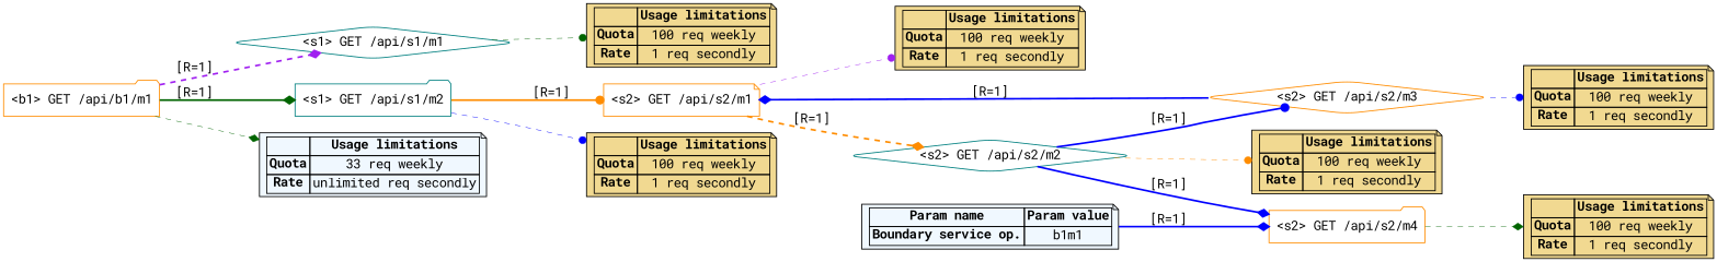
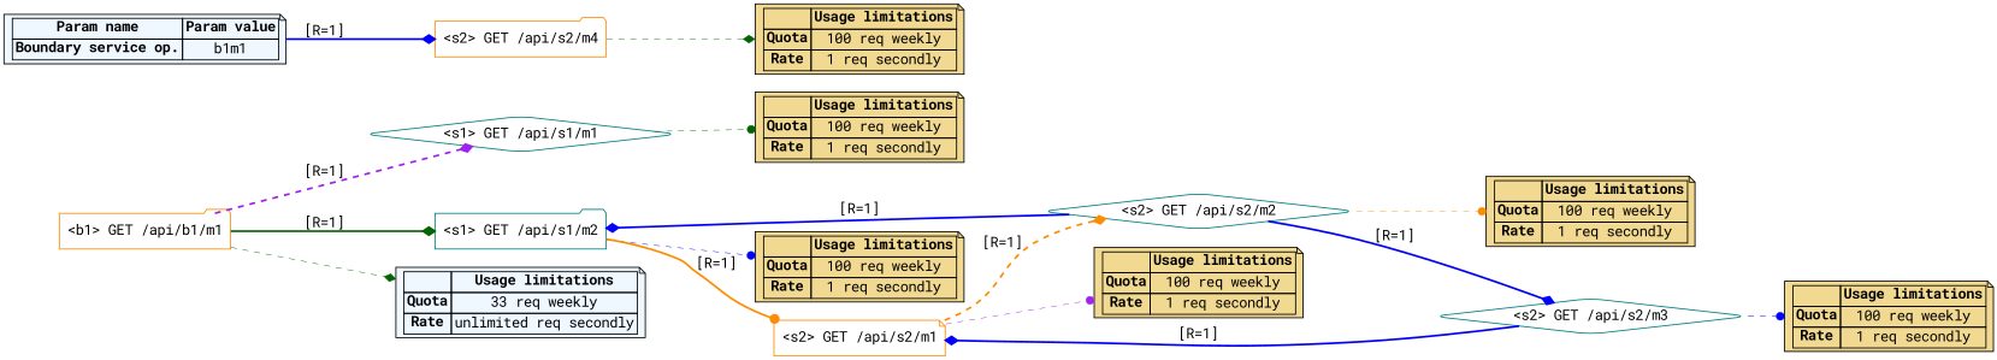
  digraph {
    fontname="Roboto Mono"
    rankdir=LR
    node [fontname="Roboto Mono" shape=note style=filled]
    edge [arrowhead=diamond color=blue fontname="Roboto Mono" penwidth=2.0 style=dashed]
    n1 [color=teal label="<s1> GET /api/s1/m1" shape=diamond style=rounded]
    n2 [fillcolor="#F1D991" label=< <table border="0" cellborder="1" cellpadding="2" cellspacing="0"> <tr> <td></td> <td><b>Usage limitations</b></td> </tr> <tr> <td><b>Quota</b></td> <td>100 req weekly</td> </tr> <tr> <td><b>Rate</b></td> <td>1 req secondly</td> </tr> </table> >]
    n3 [color=teal label="<s1> GET /api/s1/m2" shape=folder style=rounded]
    n4 [fillcolor="#F1D991" label=< <table border="0" cellborder="1" cellpadding="2" cellspacing="0"> <tr> <td></td> <td><b>Usage limitations</b></td> </tr> <tr> <td><b>Quota</b></td> <td>100 req weekly</td> </tr> <tr> <td><b>Rate</b></td> <td>1 req secondly</td> </tr> </table> >]
    n5 [color=darkorange label="<b1> GET /api/b1/m1" shape=folder style=rounded]
    n6 [fillcolor="#F0F8FF" label=< <table border="0" cellborder="1" cellpadding="2" cellspacing="0"> <tr> <td></td> <td><b>Usage limitations</b></td> </tr> <tr> <td><b>Quota</b></td> <td>33 req weekly</td> </tr> <tr> <td><b>Rate</b></td> <td>unlimited req secondly</td> </tr> </table> >]
    n7 [color=darkorange label="<s2> GET /api/s2/m1" style=rounded]
    n8 [fillcolor="#F1D991" label=< <table border="0" cellborder="1" cellpadding="2" cellspacing="0"> <tr> <td></td> <td><b>Usage limitations</b></td> </tr> <tr> <td><b>Quota</b></td> <td>100 req weekly</td> </tr> <tr> <td><b>Rate</b></td> <td>1 req secondly</td> </tr> </table> >]
    n9 [color=teal label="<s2> GET /api/s2/m2" shape=diamond style=rounded]
    n10 [fillcolor="#F1D991" label=< <table border="0" cellborder="1" cellpadding="2" cellspacing="0"> <tr> <td></td> <td><b>Usage limitations</b></td> </tr> <tr> <td><b>Quota</b></td> <td>100 req weekly</td> </tr> <tr> <td><b>Rate</b></td> <td>1 req secondly</td> </tr> </table> >]
-   n11 [color=darkorange label="<s2> GET /api/s2/m3" shape=diamond style=rounded]
+   n11 [color=teal label="<s2> GET /api/s2/m3" shape=diamond style=rounded]
    n12 [fillcolor="#F1D991" label=< <table border="0" cellborder="1" cellpadding="2" cellspacing="0"> <tr> <td></td> <td><b>Usage limitations</b></td> </tr> <tr> <td><b>Quota</b></td> <td>100 req weekly</td> </tr> <tr> <td><b>Rate</b></td> <td>1 req secondly</td> </tr> </table> >]
    n13 [color=darkorange label="<s2> GET /api/s2/m4" shape=folder style=rounded]
    n14 [fillcolor="#F1D991" label=< <table border="0" cellborder="1" cellpadding="2" cellspacing="0"> <tr> <td></td> <td><b>Usage limitations</b></td> </tr> <tr> <td><b>Quota</b></td> <td>100 req weekly</td> </tr> <tr> <td><b>Rate</b></td> <td>1 req secondly</td> </tr> </table> >]
    n15 [fillcolor="#F0F8FF" label=< <table border="0" cellborder="1" cellpadding="2" cellspacing="0"> <tr> <td><b>Param name</b></td><td><b>Param value</b></td> </tr> <tr><td><b>Boundary service op.</b></td><td>b1m1</td></tr> </table> >]
    subgraph sub_1 {
      n1
      n2
      n3
      n4
    }
    subgraph sub_2 {
      n5
      n6
    }
    subgraph sub_3 {
      n7
      n8
      n9
      n10
      n11
      n12
      n13
      n14
    }
    n1 -> n2 [arrowhead=dot color=darkgreen penwidth=0.5]
    n3 -> n4 [arrowhead=dot penwidth=0.5]
    n3 -> n7 [arrowhead=dot color=darkorange label="[R=1]" style=""]
    n5 -> n1 [color=purple label="[R=1]"]
    n5 -> n3 [color=darkgreen label="[R=1]" style=""]
    n5 -> n6 [color=darkgreen penwidth=0.5]
    n7 -> n8 [arrowhead=dot color=purple penwidth=0.5]
    n7 -> n9 [color=darkorange label="[R=1]"]
    n9 -> n10 [arrowhead=dot color=darkorange penwidth=0.5]
-   n9 -> n11 [arrowhead=dot label="[R=1]" style=""]
-   n9 -> n13 [label="[R=1]" style=""]
+   n9 -> n11 [label="[R=1]" style=""]
+   n9 -> n3 [label="[R=1]" style=""]
    n11 -> n7 [label="[R=1]" style=""]
    n11 -> n12 [arrowhead=dot penwidth=0.5]
    n13 -> n14 [color=darkgreen penwidth=0.5]
    n15 -> n13 [label="[R=1]" style=""]
  }
